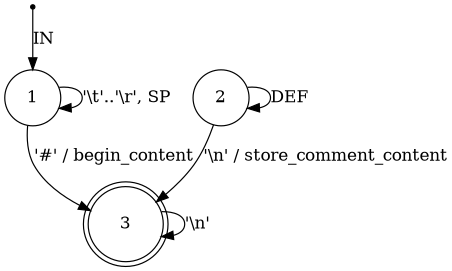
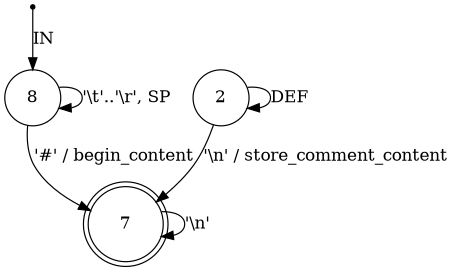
  digraph {
    rankdir=TB
    node [shape=circle fixedsize=true]
    ENTRY [shape=point fixedsize=""]
-   1 [height=0.65]
-   3 [height=0.65 shape=doublecircle]
+   1 [height=0.65 label=8]
+   3 [height=0.65 shape=doublecircle label=7]
    2 [height=0.65]
    ENTRY -> 1 [label=IN]
    1 -> 1 [label="'\\t'..'\\r', SP"]
    1 -> 3 [label="'#' / begin_content"]
    3 -> 3 [label="'\\n'"]
    2 -> 3 [label="'\\n' / store_comment_content"]
    2 -> 2 [label=DEF]
  }
